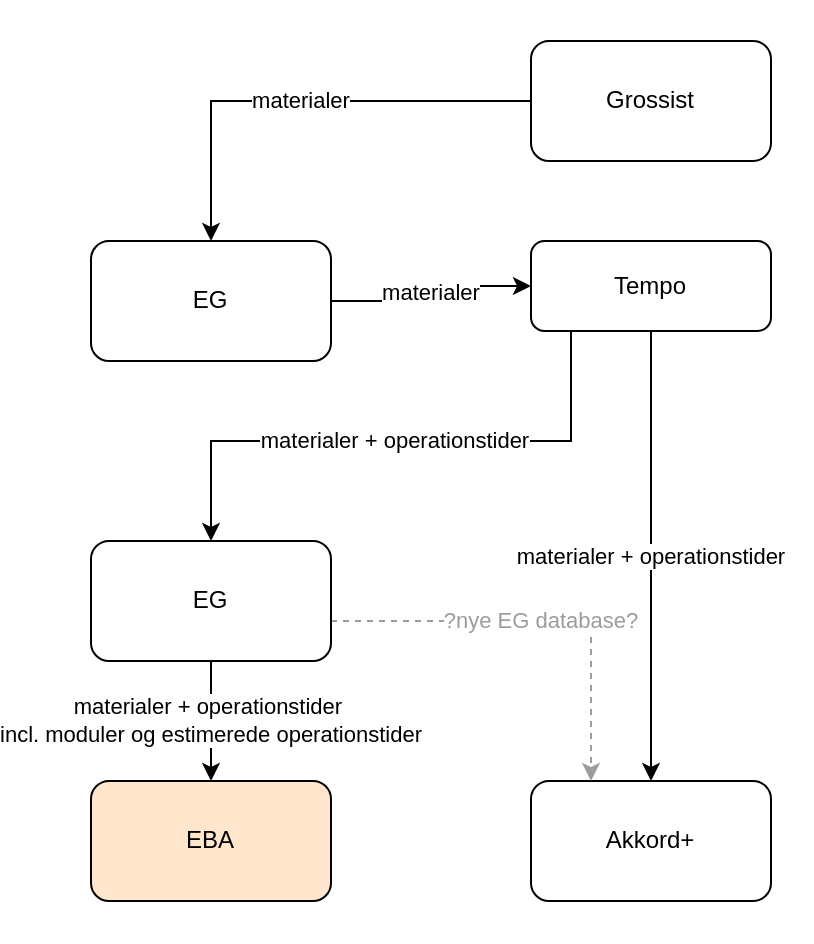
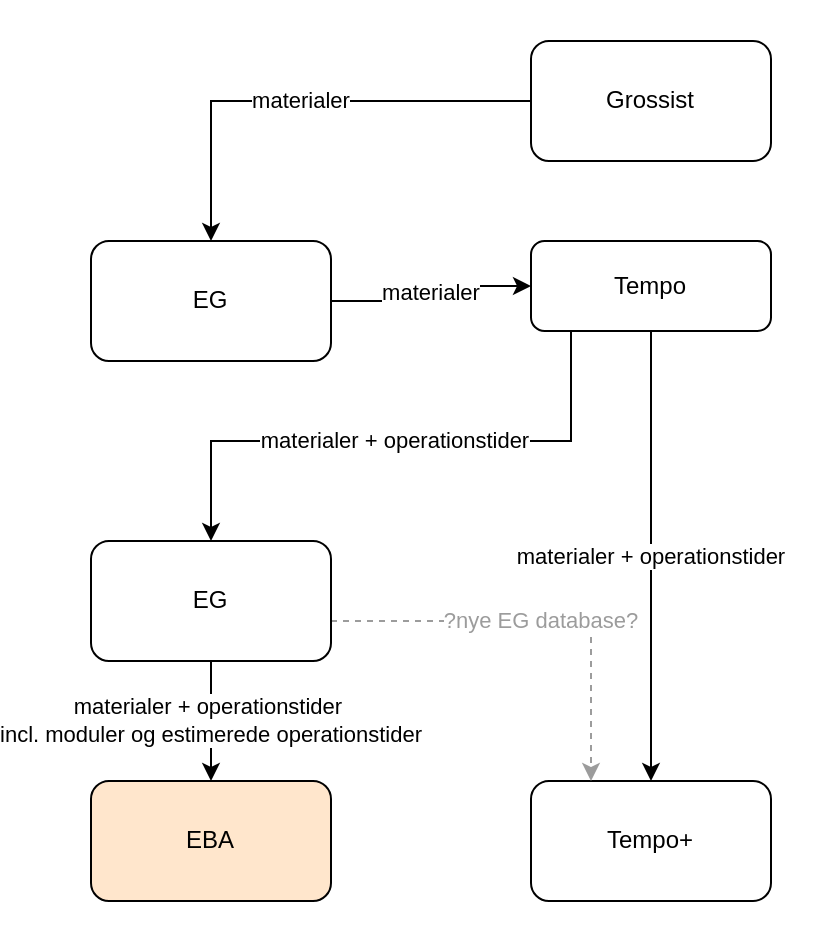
  <mxCell id="0" />
  <mxCell id="1" parent="0" />
  <mxCell id="2" value="materialer + operationstider" style="edgeStyle=orthogonalEdgeStyle;rounded=0;orthogonalLoop=1;jettySize=auto;html=1;entryX=0.5;entryY=0;entryDx=0;entryDy=0;" parent="1" source="4" target="9" edge="1"><mxGeometry relative="1" as="geometry" /></mxCell>
  <mxCell id="3" value="materialer + operationstider" style="edgeStyle=orthogonalEdgeStyle;rounded=0;orthogonalLoop=1;jettySize=auto;html=1;entryX=0.5;entryY=0;entryDx=0;entryDy=0;" parent="1" source="4" target="12" edge="1"><mxGeometry relative="1" as="geometry"><Array as="points"><mxPoint x="260" y="220" /><mxPoint x="80" y="220" /></Array></mxGeometry></mxCell>
  <mxCell id="4" value="Tempo" style="rounded=1;whiteSpace=wrap;html=1;" parent="1" vertex="1"><mxGeometry x="240" y="120" width="120" height="45" as="geometry" /></mxCell>
  <mxCell id="5" value="materialer" style="edgeStyle=orthogonalEdgeStyle;rounded=0;orthogonalLoop=1;jettySize=auto;html=1;entryX=0.5;entryY=0;entryDx=0;entryDy=0;" parent="1" source="6" target="8" edge="1"><mxGeometry relative="1" as="geometry" /></mxCell>
  <mxCell id="6" value="Grossist" style="rounded=1;whiteSpace=wrap;html=1;" parent="1" vertex="1"><mxGeometry x="240" y="20" width="120" height="60" as="geometry" /></mxCell>
  <mxCell id="7" value="materialer" style="edgeStyle=orthogonalEdgeStyle;rounded=0;orthogonalLoop=1;jettySize=auto;html=1;entryX=0;entryY=0.5;entryDx=0;entryDy=0;" parent="1" source="8" target="4" edge="1"><mxGeometry relative="1" as="geometry" /></mxCell>
  <mxCell id="8" value="EG" style="rounded=1;whiteSpace=wrap;html=1;" parent="1" vertex="1"><mxGeometry x="20" y="120" width="120" height="60" as="geometry" /></mxCell>
- <mxCell id="9" value="Akkord+" style="rounded=1;whiteSpace=wrap;html=1;" parent="1" vertex="1"><mxGeometry x="240" y="390" width="120" height="60" as="geometry" /></mxCell>
+ <mxCell id="9" value="Tempo+" style="rounded=1;whiteSpace=wrap;html=1;" parent="1" vertex="1"><mxGeometry x="240" y="390" width="120" height="60" as="geometry" /></mxCell>
  <mxCell id="10" value="materialer + operationstider&amp;nbsp;&lt;br&gt;incl. moduler og estimerede operationstider" style="edgeStyle=orthogonalEdgeStyle;rounded=0;orthogonalLoop=1;jettySize=auto;html=1;entryX=0.5;entryY=0;entryDx=0;entryDy=0;" parent="1" source="12" target="13" edge="1"><mxGeometry relative="1" as="geometry" /></mxCell>
  <mxCell id="11" value="?nye EG database?" style="edgeStyle=orthogonalEdgeStyle;rounded=0;orthogonalLoop=1;jettySize=auto;html=1;entryX=0.25;entryY=0;entryDx=0;entryDy=0;dashed=1;strokeColor=#9C9C9C;fontColor=#9C9C9C;" parent="1" source="12" target="9" edge="1"><mxGeometry relative="1" as="geometry"><Array as="points"><mxPoint x="270" y="310" /></Array></mxGeometry></mxCell>
  <mxCell id="12" value="EG" style="rounded=1;whiteSpace=wrap;html=1;" parent="1" vertex="1"><mxGeometry x="20" y="270" width="120" height="60" as="geometry" /></mxCell>
  <mxCell id="13" value="EBA" style="rounded=1;whiteSpace=wrap;html=1;fillColor=#ffe6cc;" parent="1" vertex="1"><mxGeometry x="20" y="390" width="120" height="60" as="geometry" /></mxCell>
